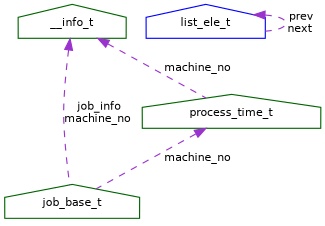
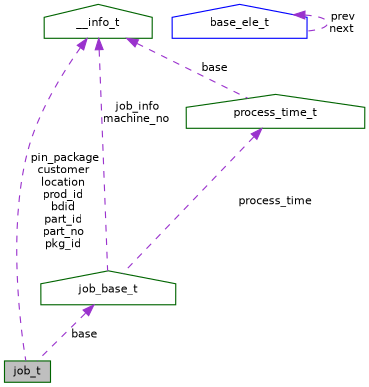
  digraph {
    node [color=darkgreen fillcolor=white fontname=Helvetica fontsize=10 shape=house style=filled]
    edge [color=darkorchid3 dir=back fontname=Helvetica fontsize=10 labelfontname=Helvetica labelfontsize=10 style=dashed]
+   n1 [fillcolor=grey75 fontcolor=black height=0.2 label=job_t shape=box width=0.4]
    n2 [height=0.2 label=__info_t width=0.4]
    n3 [height=0.2 label=job_base_t width=0.4]
    n4 [height=0.2 label=process_time_t width=0.4]
-   n5 [color=blue height=0.2 label=list_ele_t width=0.4]
+   n5 [color=blue height=0.2 label=base_ele_t width=0.4]
+   n2 -> n1 [label=" pin_package\ncustomer\nlocation\nprod_id\nbdid\npart_id\npart_no\npkg_id"]
    n2 -> n3 [label=" job_info\nmachine_no"]
-   n2 -> n4 [label=" machine_no"]
-   n4 -> n3 [label=" machine_no"]
+   n2 -> n4 [label=" base"]
+   n3 -> n1 [label=" base"]
+   n4 -> n3 [label=" process_time"]
    n5 -> n5 [label=" prev\nnext"]
  }
